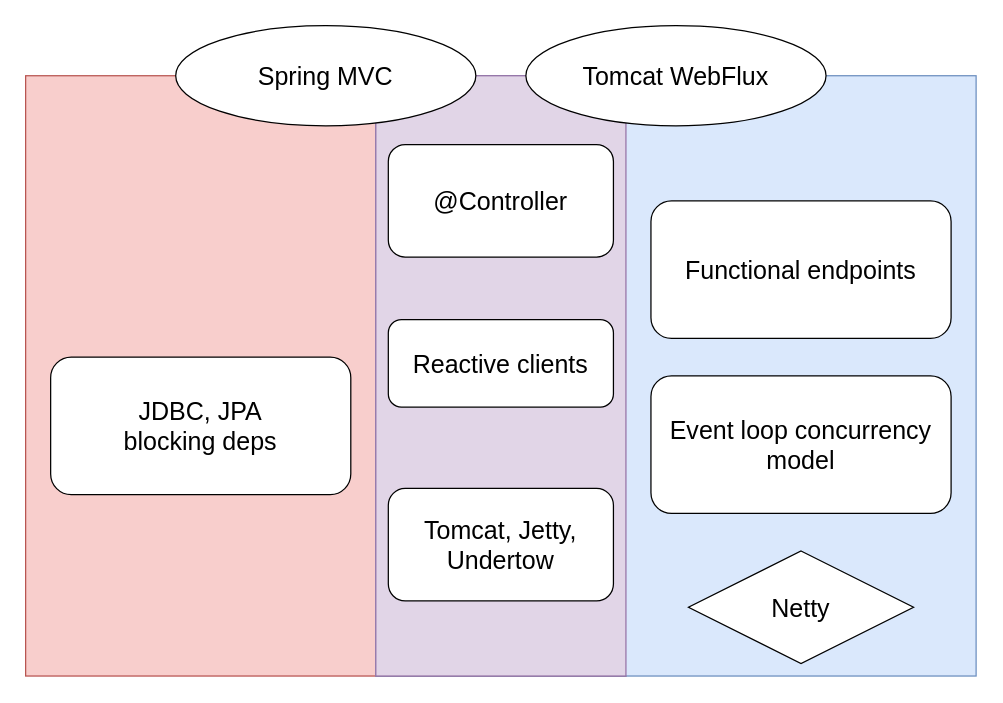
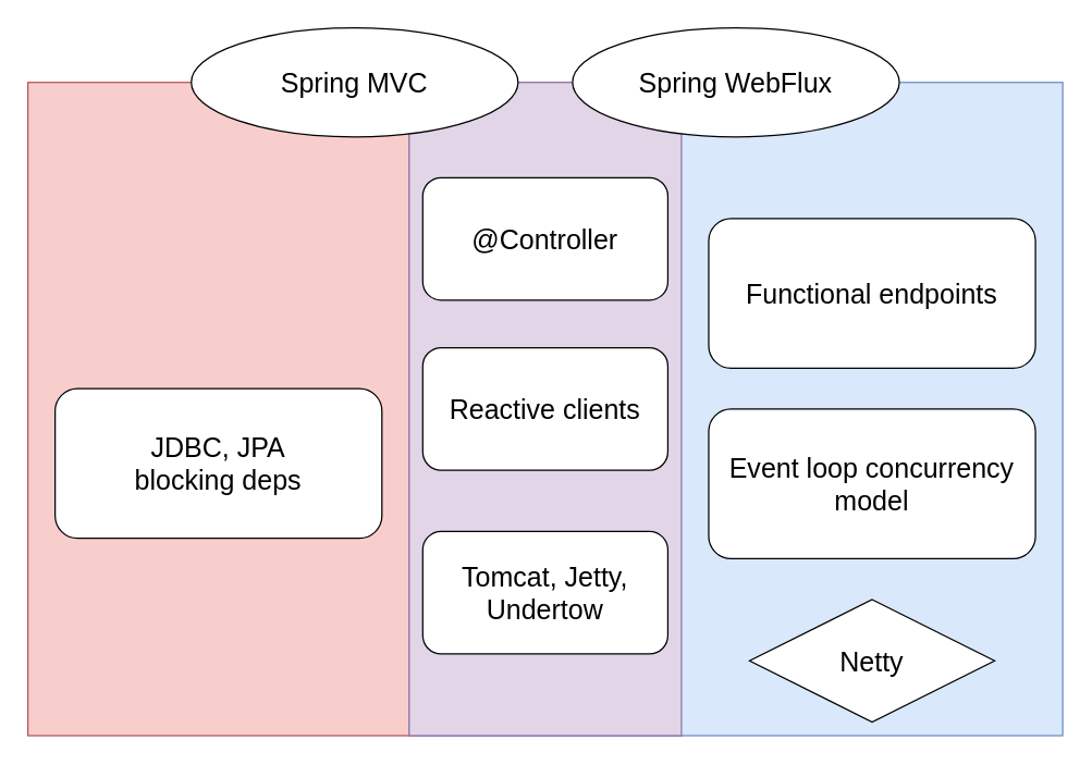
  <mxCell id="0" />
  <mxCell id="1" parent="0" />
  <mxCell id="2" value="" style="whiteSpace=wrap;html=1;aspect=fixed;fillColor=#f8cecc;strokeColor=#b85450;" vertex="1" parent="1"><mxGeometry x="20" y="60" width="480" height="480" as="geometry" /></mxCell>
  <mxCell id="3" value="" style="whiteSpace=wrap;html=1;aspect=fixed;fillColor=#dae8fc;strokeColor=#6c8ebf;" vertex="1" parent="1"><mxGeometry x="300" y="60" width="480" height="480" as="geometry" /></mxCell>
  <mxCell id="4" value="" style="rounded=0;whiteSpace=wrap;html=1;fillColor=#e1d5e7;strokeColor=#9673a6;" vertex="1" parent="1"><mxGeometry x="300" y="60" width="200" height="480" as="geometry" /></mxCell>
  <mxCell id="5" value="Spring MVC" style="ellipse;whiteSpace=wrap;html=1;fontSize=20;" vertex="1" parent="1"><mxGeometry x="140" y="20" width="240" height="80" as="geometry" /></mxCell>
- <mxCell id="6" value="Tomcat WebFlux" style="ellipse;whiteSpace=wrap;html=1;fontSize=20;" vertex="1" parent="1"><mxGeometry x="420" y="20" width="240" height="80" as="geometry" /></mxCell>
+ <mxCell id="6" value="Spring WebFlux" style="ellipse;whiteSpace=wrap;html=1;fontSize=20;" vertex="1" parent="1"><mxGeometry x="420" y="20" width="240" height="80" as="geometry" /></mxCell>
  <mxCell id="7" value="JDBC, JPA&lt;br&gt;blocking deps" style="rounded=1;whiteSpace=wrap;html=1;fontSize=20;" vertex="1" parent="1"><mxGeometry x="40" y="285" width="240" height="110" as="geometry" /></mxCell>
- <mxCell id="8" value="@Controller" style="rounded=1;whiteSpace=wrap;html=1;fontSize=20;" vertex="1" parent="1"><mxGeometry x="310" y="115" width="180" height="90" as="geometry" /></mxCell>
- <mxCell id="9" value="Reactive clients" style="rounded=1;whiteSpace=wrap;html=1;fontSize=20;" vertex="1" parent="1"><mxGeometry x="310" y="255" width="180" height="70" as="geometry" /></mxCell>
+ <mxCell id="8" value="@Controller" style="rounded=1;whiteSpace=wrap;html=1;fontSize=20;" vertex="1" parent="1"><mxGeometry x="310" y="130" width="180" height="90" as="geometry" /></mxCell>
+ <mxCell id="9" value="Reactive clients" style="rounded=1;whiteSpace=wrap;html=1;fontSize=20;" vertex="1" parent="1"><mxGeometry x="310" y="255" width="180" height="90" as="geometry" /></mxCell>
  <mxCell id="10" value="Tomcat, Jetty, Undertow" style="rounded=1;whiteSpace=wrap;html=1;fontSize=20;" vertex="1" parent="1"><mxGeometry x="310" y="390" width="180" height="90" as="geometry" /></mxCell>
  <mxCell id="11" value="Functional endpoints" style="rounded=1;whiteSpace=wrap;html=1;fontSize=20;" vertex="1" parent="1"><mxGeometry x="520" y="160" width="240" height="110" as="geometry" /></mxCell>
  <mxCell id="12" value="Event loop concurrency model" style="rounded=1;whiteSpace=wrap;html=1;fontSize=20;" vertex="1" parent="1"><mxGeometry x="520" y="300" width="240" height="110" as="geometry" /></mxCell>
  <mxCell id="13" value="Netty" style="rhombus;whiteSpace=wrap;html=1;fontSize=20;" vertex="1" parent="1"><mxGeometry x="550" y="440" width="180" height="90" as="geometry" /></mxCell>
